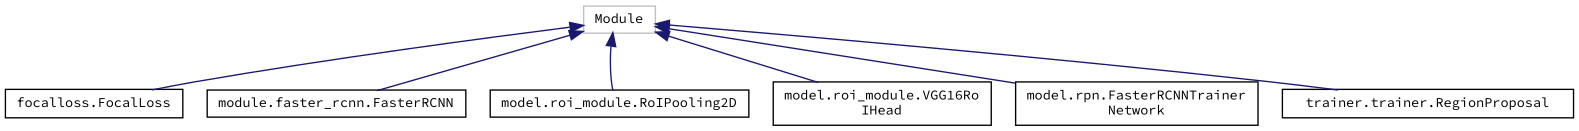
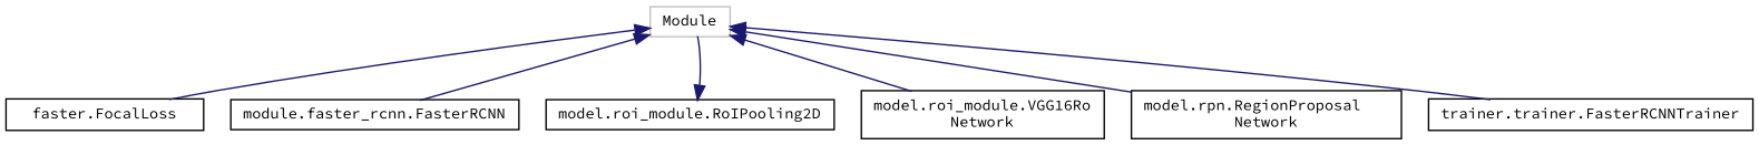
  digraph {
    fontname="Source Code Pro"
    rankdir=TB
    node [color=black fillcolor=white fontname="Source Code Pro" fontsize=10 shape=record style=filled]
    edge [color=midnightblue dir=back fontname="Source Code Pro" fontsize=10 labelfontname=Helvetica labelfontsize=10 style=solid]
    n1 [color=grey75 height=0.2 label=Module width=0.4]
-   n2 [height=0.2 label="focalloss.FocalLoss" width=0.4]
+   n2 [height=0.2 label="faster.FocalLoss" width=0.4]
    n3 [height=0.2 label="module.faster_rcnn.FasterRCNN" width=0.4]
    n4 [height=0.2 label="model.roi_module.RoIPooling2D" width=0.4]
-   n5 [height=0.2 label="model.roi_module.VGG16Ro\lIHead" width=0.4]
-   n6 [height=0.2 label="model.rpn.FasterRCNNTrainer\lNetwork" width=0.4]
-   n7 [height=0.2 label="trainer.trainer.RegionProposal" width=0.4]
+   n5 [height=0.2 label="model.roi_module.VGG16Ro\lNetwork" width=0.4]
+   n6 [height=0.2 label="model.rpn.RegionProposal\lNetwork" width=0.4]
+   n7 [height=0.2 label="trainer.trainer.FasterRCNNTrainer" width=0.4]
    n1 -> n2
    n1 -> n3
-   n1 -> n4
+   n4 -> n1
    n1 -> n5
    n1 -> n6
    n1 -> n7
  }
